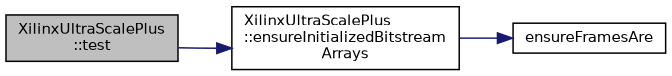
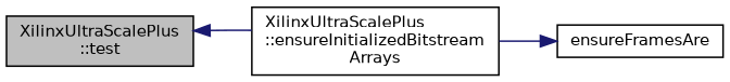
  digraph {
    rankdir=LR
    node [color=black fillcolor=white fontname=Helvetica fontsize=10 shape=record style=filled]
    edge [color=midnightblue fontname=Helvetica fontsize=10 labelfontname=Helvetica labelfontsize=10 style=solid]
    n1 [fillcolor=grey75 fontcolor=black height=0.2 label="XilinxUltraScalePlus\l::test" width=0.4]
    n2 [height=0.2 label="XilinxUltraScalePlus\l::ensureInitializedBitstream\lArrays" width=0.4]
    n3 [height=0.2 label=ensureFramesAre width=0.4]
-   n1 -> n2
+   n2 -> n1
    n2 -> n3
  }
